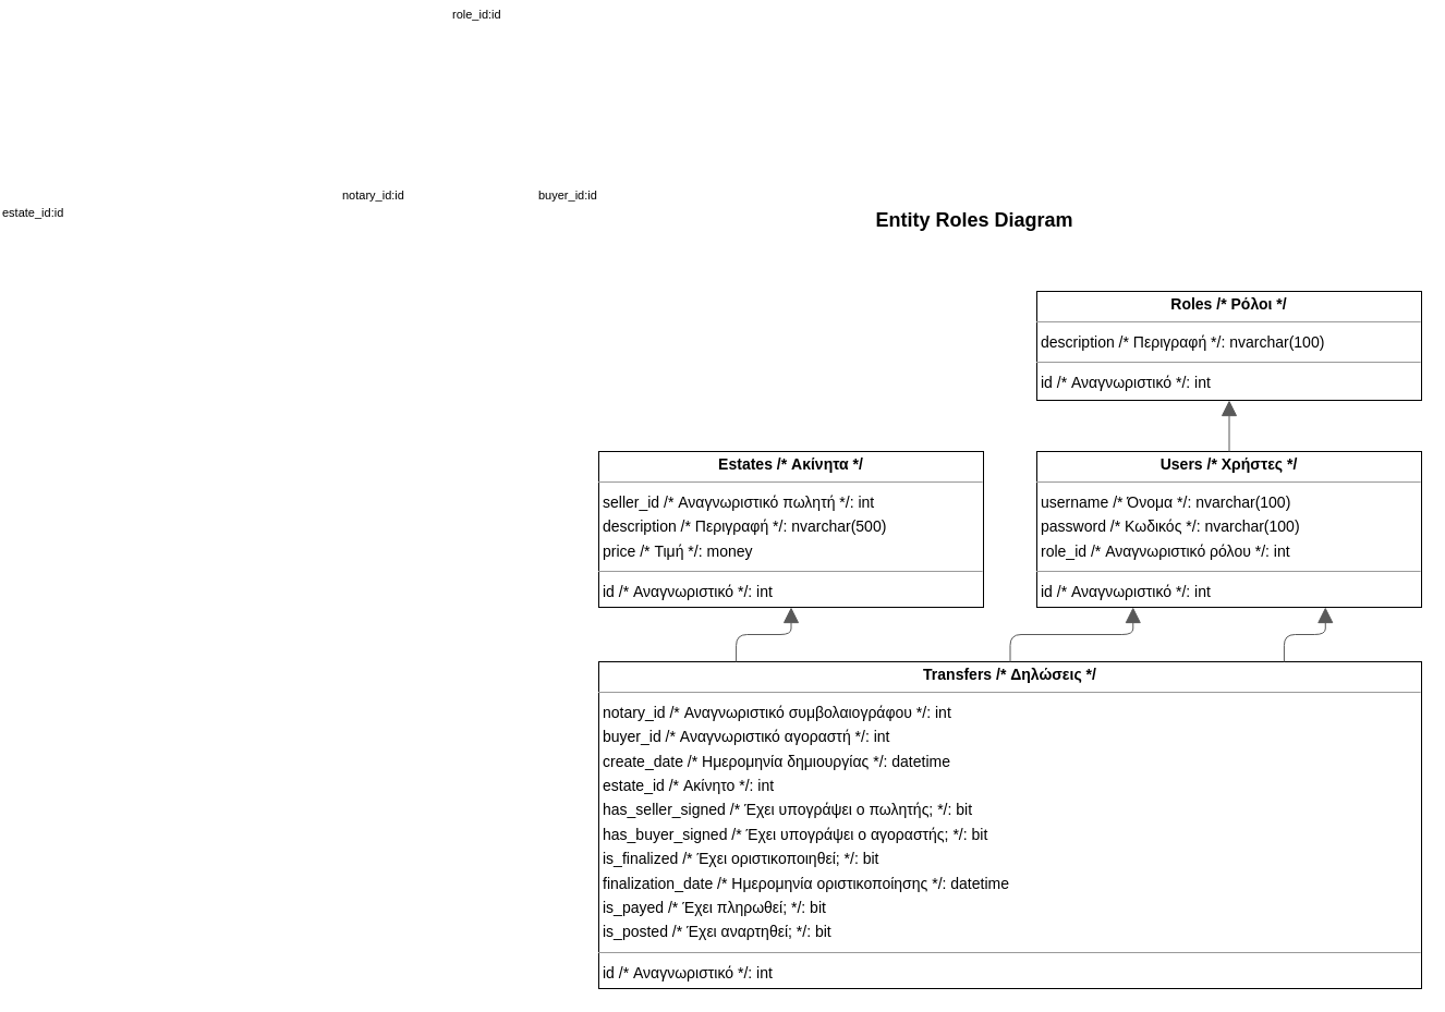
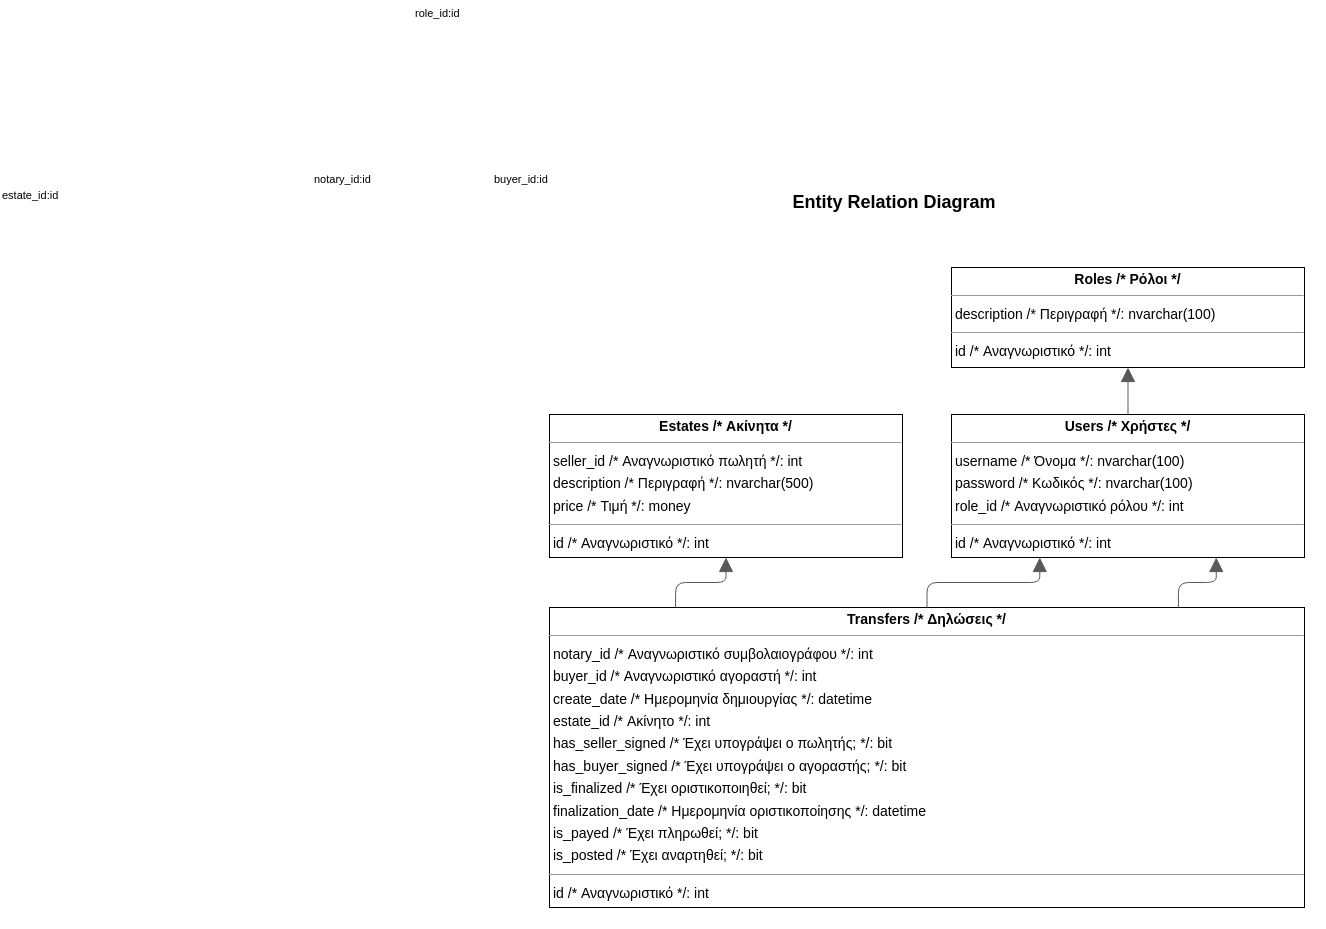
  <mxCell id="0" />
  <mxCell id="1" parent="0" />
  <mxCell id="2" value="&lt;p style=&quot;margin:0px;margin-top:4px;text-align:center;&quot;&gt;&lt;b&gt;Estates  /* Ακίνητα */&lt;/b&gt;&lt;/p&gt;&lt;hr size=&quot;1&quot;/&gt;&lt;p style=&quot;margin:0 0 0 4px;line-height:1.6;&quot;&gt; seller_id  /* Αναγνωριστικό πωλητή */: int&lt;br/&gt; description  /* Περιγραφή */: nvarchar(500)&lt;br/&gt; price  /* Τιμή */: money&lt;/p&gt;&lt;hr size=&quot;1&quot;/&gt;&lt;p style=&quot;margin:0 0 0 4px;line-height:1.6;&quot;&gt; id  /* Αναγνωριστικό */: int&lt;/p&gt;" style="verticalAlign=top;align=left;overflow=fill;fontSize=14;fontFamily=Helvetica;html=1;rounded=0;shadow=0;comic=0;labelBackgroundColor=none;strokeWidth=1;" parent="1" vertex="1"><mxGeometry x="20" y="247" width="353" height="143" as="geometry" /></mxCell>
  <mxCell id="3" value="&lt;p style=&quot;margin:0px;margin-top:4px;text-align:center;&quot;&gt;&lt;b&gt;Roles  /* Ρόλοι */&lt;/b&gt;&lt;/p&gt;&lt;hr size=&quot;1&quot;/&gt;&lt;p style=&quot;margin:0 0 0 4px;line-height:1.6;&quot;&gt; description  /* Περιγραφή */: nvarchar(100)&lt;/p&gt;&lt;hr size=&quot;1&quot;/&gt;&lt;p style=&quot;margin:0 0 0 4px;line-height:1.6;&quot;&gt; id  /* Αναγνωριστικό */: int&lt;/p&gt;" style="verticalAlign=top;align=left;overflow=fill;fontSize=14;fontFamily=Helvetica;html=1;rounded=0;shadow=0;comic=0;labelBackgroundColor=none;strokeWidth=1;" parent="1" vertex="1"><mxGeometry x="422" y="100" width="353" height="100" as="geometry" /></mxCell>
  <mxCell id="4" value="&lt;p style=&quot;margin:0px;margin-top:4px;text-align:center;&quot;&gt;&lt;b&gt;Transfers  /* Δηλώσεις */&lt;/b&gt;&lt;/p&gt;&lt;hr size=&quot;1&quot;/&gt;&lt;p style=&quot;margin:0 0 0 4px;line-height:1.6;&quot;&gt; notary_id  /* Αναγνωριστικό συμβολαιογράφου */: int&lt;br/&gt; buyer_id  /* Αναγνωριστικό αγοραστή */: int&lt;br/&gt; create_date  /* Ημερομηνία δημιουργίας */: datetime&lt;br/&gt; estate_id  /* Ακίνητο */: int&lt;br/&gt; has_seller_signed  /* Έχει υπογράψει ο πωλητής; */: bit&lt;br/&gt; has_buyer_signed  /* Έχει υπογράψει ο αγοραστής; */: bit&lt;br/&gt; is_finalized  /* Έχει οριστικοποιηθεί; */: bit&lt;br/&gt; finalization_date  /* Ημερομηνία οριστικοποίησης */: datetime&lt;br/&gt; is_payed  /* Έχει πληρωθεί; */: bit&lt;br/&gt; is_posted  /* Έχει αναρτηθεί; */: bit&lt;/p&gt;&lt;hr size=&quot;1&quot;/&gt;&lt;p style=&quot;margin:0 0 0 4px;line-height:1.6;&quot;&gt; id  /* Αναγνωριστικό */: int&lt;/p&gt;" style="verticalAlign=top;align=left;overflow=fill;fontSize=14;fontFamily=Helvetica;html=1;rounded=0;shadow=0;comic=0;labelBackgroundColor=none;strokeWidth=1;" parent="1" vertex="1"><mxGeometry x="20" y="440" width="755" height="300" as="geometry" /></mxCell>
  <mxCell id="5" value="&lt;p style=&quot;margin:0px;margin-top:4px;text-align:center;&quot;&gt;&lt;b&gt;Users  /* Χρήστες */&lt;/b&gt;&lt;/p&gt;&lt;hr size=&quot;1&quot;/&gt;&lt;p style=&quot;margin:0 0 0 4px;line-height:1.6;&quot;&gt; username  /* Όνομα */: nvarchar(100)&lt;br/&gt; password  /* Κωδικός */: nvarchar(100)&lt;br/&gt; role_id  /* Αναγνωριστικό ρόλου */: int&lt;/p&gt;&lt;hr size=&quot;1&quot;/&gt;&lt;p style=&quot;margin:0 0 0 4px;line-height:1.6;&quot;&gt; id  /* Αναγνωριστικό */: int&lt;/p&gt;" style="verticalAlign=top;align=left;overflow=fill;fontSize=14;fontFamily=Helvetica;html=1;rounded=0;shadow=0;comic=0;labelBackgroundColor=none;strokeWidth=1;" parent="1" vertex="1"><mxGeometry x="422" y="247" width="353" height="143" as="geometry" /></mxCell>
  <mxCell id="6" value="" style="html=1;rounded=1;edgeStyle=orthogonalEdgeStyle;dashed=0;startArrow=none;endArrow=block;endSize=12;strokeColor=#595959;exitX=0.167;exitY=0.000;exitDx=0;exitDy=0;entryX=0.500;entryY=1.000;entryDx=0;entryDy=0;" parent="1" source="4" target="2" edge="1"><mxGeometry width="50" height="50" relative="1" as="geometry"><Array as="points"><mxPoint x="146" y="415" /><mxPoint x="197" y="415" /></Array></mxGeometry></mxCell>
  <mxCell id="7" value="estate_id:id" style="edgeLabel;resizable=0;html=1;align=left;verticalAlign=top;strokeColor=default;" parent="6" vertex="1" connectable="0"><mxGeometry x="-529" y="15" as="geometry" /></mxCell>
  <mxCell id="8" value="" style="html=1;rounded=1;edgeStyle=orthogonalEdgeStyle;dashed=0;startArrow=none;endArrow=block;endSize=12;strokeColor=#595959;exitX=0.833;exitY=0.000;exitDx=0;exitDy=0;entryX=0.750;entryY=1.000;entryDx=0;entryDy=0;" parent="1" source="4" target="5" edge="1"><mxGeometry width="50" height="50" relative="1" as="geometry"><Array as="points"><mxPoint x="649" y="415" /><mxPoint x="687" y="415" /></Array></mxGeometry></mxCell>
  <mxCell id="9" value="buyer_id:id" style="edgeLabel;resizable=0;html=1;align=left;verticalAlign=top;strokeColor=default;" parent="8" vertex="1" connectable="0"><mxGeometry x="-37" y="-1" as="geometry" /></mxCell>
  <mxCell id="10" value="" style="html=1;rounded=1;edgeStyle=orthogonalEdgeStyle;dashed=0;startArrow=none;endArrow=block;endSize=12;strokeColor=#595959;exitX=0.500;exitY=0.000;exitDx=0;exitDy=0;entryX=0.250;entryY=1.000;entryDx=0;entryDy=0;" parent="1" source="4" target="5" edge="1"><mxGeometry width="50" height="50" relative="1" as="geometry"><Array as="points"><mxPoint x="398" y="415" /><mxPoint x="510" y="415" /></Array></mxGeometry></mxCell>
  <mxCell id="11" value="notary_id:id" style="edgeLabel;resizable=0;html=1;align=left;verticalAlign=top;strokeColor=default;" parent="10" vertex="1" connectable="0"><mxGeometry x="-217" y="-1" as="geometry" /></mxCell>
  <mxCell id="12" value="" style="html=1;rounded=1;edgeStyle=orthogonalEdgeStyle;dashed=0;startArrow=none;endArrow=block;endSize=12;strokeColor=#595959;exitX=0.500;exitY=0.000;exitDx=0;exitDy=0;entryX=0.500;entryY=1.000;entryDx=0;entryDy=0;" parent="1" source="5" target="3" edge="1"><mxGeometry width="50" height="50" relative="1" as="geometry"><Array as="points" /></mxGeometry></mxCell>
  <mxCell id="13" value="role_id:id" style="edgeLabel;resizable=0;html=1;align=left;verticalAlign=top;strokeColor=default;" parent="12" vertex="1" connectable="0"><mxGeometry x="-116" y="-167" as="geometry" /></mxCell>
- <mxCell id="14" value="&lt;b&gt;&lt;font style=&quot;font-size: 18px;&quot;&gt;Entity Roles Diagram&lt;/font&gt;&lt;/b&gt;" style="text;html=1;strokeColor=none;fillColor=none;align=center;verticalAlign=middle;whiteSpace=wrap;rounded=0;" vertex="1" parent="1"><mxGeometry x="260" y="20" width="210" height="30" as="geometry" /></mxCell>
+ <mxCell id="14" value="&lt;b&gt;&lt;font style=&quot;font-size: 18px;&quot;&gt;Entity Relation Diagram&lt;/font&gt;&lt;/b&gt;" style="text;html=1;strokeColor=none;fillColor=none;align=center;verticalAlign=middle;whiteSpace=wrap;rounded=0;" vertex="1" parent="1"><mxGeometry x="260" y="20" width="210" height="30" as="geometry" /></mxCell>
